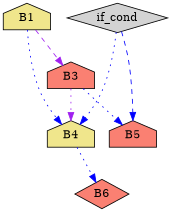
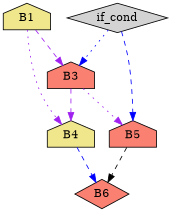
  strict digraph {
    node [fillcolor=salmon shape=house style=filled]
    edge [color=blue cond=false style=dotted]
    B1 [entry=true fillcolor=khaki]
    B4 [fillcolor=khaki]
    B3
    if_cond [fillcolor=lightgrey shape=diamond]
    B5
    B6 [shape=diamond]
-   B1 -> B4
+   B1 -> B4 [color=purple]
    B1 -> B3 [color=purple cond=true style=dashed]
-   B4 -> B6 [cond=""]
-   B3 -> B4 [color=purple]
-   B3 -> B5 [cond=true]
-   if_cond -> B4 [cond=true]
+   B4 -> B6 [style=dashed cond=""]
+   B3 -> B4 [color=purple style=dashed]
+   B3 -> B5 [color=purple cond=true]
+   if_cond -> B3 [cond=true]
    if_cond -> B5 [style=dashed]
+   B5 -> B6 [color=black style=dashed cond=""]
  }
